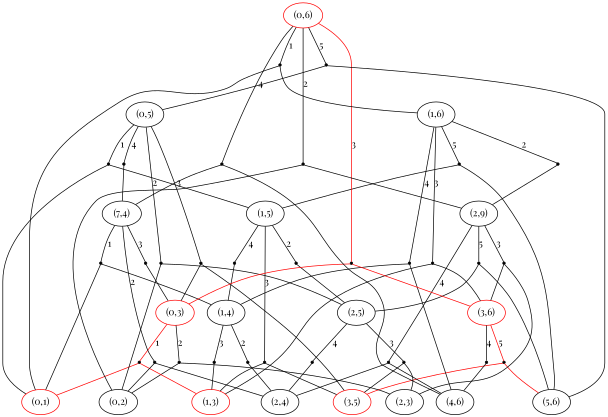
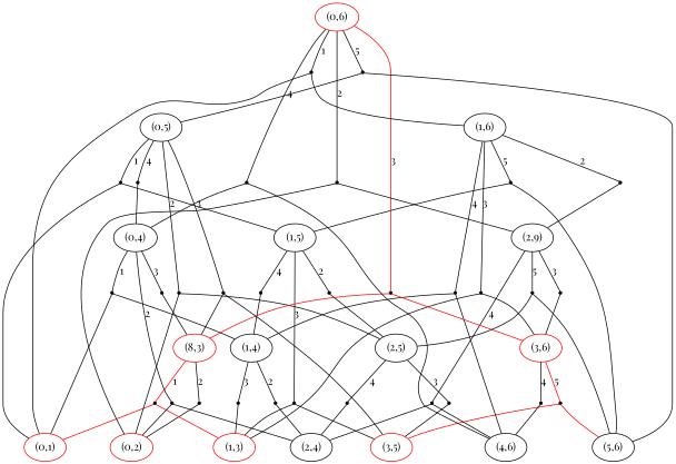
  strict digraph {
    fontname="Playfair Display"
    node [fontname="Playfair Display" shape=point]
    edge [arrowhead=none fontname="Playfair Display"]
    n1 [color=red label="(0,1)" shape=ellipse]
-   n2 [label="(2,3)" shape=ellipse]
    n3 [color=black label="(5,6)" shape=ellipse]
    n4 [label="(4,6)" shape=ellipse]
    n5 [color=red label="(3,5)" shape=ellipse]
    n6 [label="(2,4)" shape=ellipse]
    n7 [color=red label="(1,3)" shape=ellipse]
-   n8 [label="(0,2)" shape=ellipse]
+   n8 [label="(0,2)" shape=ellipse color=red]
    n9 [color=red label="(3,6)" shape=ellipse]
    n10 [label=5]
    n11 [label=4]
    n12 [label="(2,5)" shape=ellipse]
    n13 [label=4]
    n14 [label=3]
    n15 [label="(1,4)" shape=ellipse]
    n16 [label=3]
    n17 [label=2]
-   n18 [color=red label="(0,3)" shape=ellipse]
+   n18 [color=red label="(8,3)" shape=ellipse]
    n19 [label=2]
    n20 [label=1]
    n21 [label="(2,9)" shape=ellipse]
    n22 [label=5]
    n23 [label=4]
    n24 [label=3]
    n25 [label="(1,5)" shape=ellipse]
    n26 [label=3]
    n27 [label=2]
    n28 [label=4]
-   n29 [label="(7,4)" shape=ellipse]
+   n29 [label="(0,4)" shape=ellipse]
    n30 [label=3]
    n31 [label=1]
    n32 [label=2]
    n33 [label="(1,6)" shape=ellipse]
    n34 [label=2]
    n35 [label=5]
    n36 [label=3]
    n37 [label=4]
    n38 [label="(0,5)" shape=ellipse]
    n39 [label=1]
    n40 [label=3]
    n41 [label=4]
    n42 [label=2]
    n43 [color=red label="(0,6)" shape=ellipse]
    n44 [label=5]
    n45 [label=2]
    n46 [label=3]
    n47 [label=4]
    n48 [label=1]
    n9 -> n10 [color=red label=5]
    n9 -> n11 [label=4]
    n10 -> n3 [color=red]
    n10 -> n5 [color=red]
    n11 -> n4
    n12 -> n13 [label=4]
    n12 -> n14 [label=3]
    n13 -> n6
-   n14 -> n2
    n14 -> n5
    n15 -> n16 [label=3]
    n15 -> n17 [label=2]
    n16 -> n7
    n17 -> n6
    n18 -> n19 [label=2]
    n18 -> n20 [color=red label=1]
-   n19 -> n2
    n19 -> n8
    n20 -> n1 [color=red]
    n20 -> n7 [color=red]
    n21 -> n22 [label=5]
    n21 -> n23 [label=4]
    n21 -> n24 [label=3]
    n22 -> n3
    n22 -> n12
    n23 -> n4
    n23 -> n6
-   n24 -> n2
    n24 -> n9
    n25 -> n26 [label=3]
    n25 -> n27 [label=2]
    n25 -> n28 [label=4]
    n26 -> n5
    n26 -> n7
    n27 -> n12
    n28 -> n15
    n29 -> n30 [label=3]
    n29 -> n31 [label=1]
    n29 -> n32 [label=2]
    n30 -> n18
    n31 -> n1
    n31 -> n15
    n32 -> n6
    n32 -> n8
    n33 -> n34 [label=2]
    n33 -> n35 [label=5]
    n33 -> n36 [label=3]
    n33 -> n37 [label=4]
    n34 -> n21
    n35 -> n3
    n35 -> n25
    n36 -> n7
    n36 -> n9
    n37 -> n4
    n37 -> n15
    n38 -> n39 [label=1]
    n38 -> n40 [label=3]
    n38 -> n41 [label=4]
    n38 -> n42 [label=2]
    n39 -> n1
    n39 -> n25
    n40 -> n5
    n40 -> n18
    n41 -> n29
    n42 -> n8
    n42 -> n12
    n43 -> n44 [label=5]
    n43 -> n45 [label=2]
    n43 -> n46 [color=red label=3]
    n43 -> n47 [label=4]
    n43 -> n48 [label=1]
    n44 -> n3
    n44 -> n38
    n45 -> n8
    n45 -> n21
    n46 -> n9 [color=red]
    n46 -> n18 [color=red]
    n47 -> n4
    n47 -> n29
    n48 -> n1
    n48 -> n33
  }
